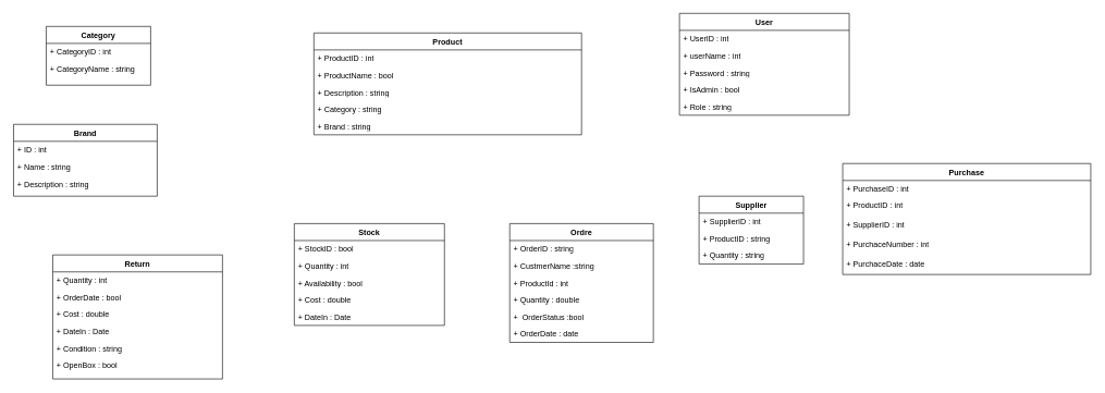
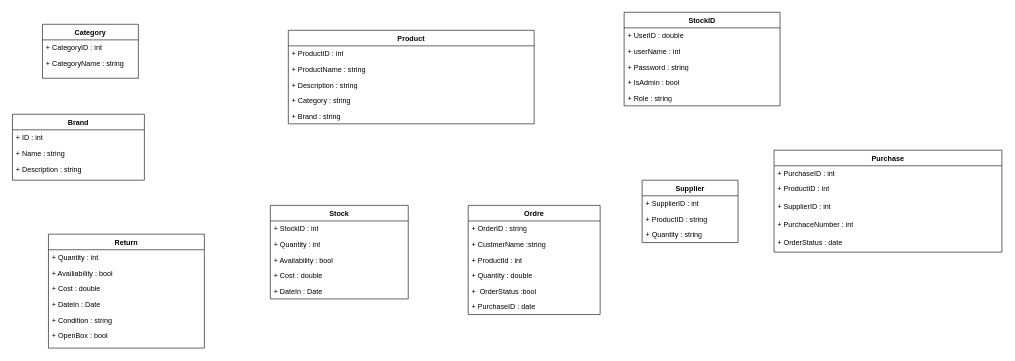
  <mxCell id="0" />
  <mxCell id="1" parent="0" />
  <mxCell id="2" value="Brand" style="swimlane;fontStyle=1;align=center;verticalAlign=top;childLayout=stackLayout;horizontal=1;startSize=26;horizontalStack=0;resizeParent=1;resizeLast=0;collapsible=1;marginBottom=0;rounded=0;shadow=0;strokeWidth=1;" parent="1" vertex="1"><mxGeometry x="20" y="190" width="220" height="110" as="geometry"><mxRectangle x="230" y="140" width="160" height="26" as="alternateBounds" /></mxGeometry></mxCell>
  <mxCell id="3" value="+ ID : int" style="text;align=left;verticalAlign=top;spacingLeft=4;spacingRight=4;overflow=hidden;rotatable=0;points=[[0,0.5],[1,0.5]];portConstraint=eastwest;" parent="2" vertex="1"><mxGeometry y="26" width="220" height="26" as="geometry" /></mxCell>
  <mxCell id="4" value="+ Name : string" style="text;align=left;verticalAlign=top;spacingLeft=4;spacingRight=4;overflow=hidden;rotatable=0;points=[[0,0.5],[1,0.5]];portConstraint=eastwest;rounded=0;shadow=0;html=0;" parent="2" vertex="1"><mxGeometry y="52" width="220" height="26" as="geometry" /></mxCell>
  <mxCell id="5" value="+ Description : string" style="text;align=left;verticalAlign=top;spacingLeft=4;spacingRight=4;overflow=hidden;rotatable=0;points=[[0,0.5],[1,0.5]];portConstraint=eastwest;rounded=0;shadow=0;html=0;" parent="2" vertex="1"><mxGeometry y="78" width="220" height="26" as="geometry" /></mxCell>
  <mxCell id="6" value="Category" style="swimlane;fontStyle=1;align=center;verticalAlign=top;childLayout=stackLayout;horizontal=1;startSize=26;horizontalStack=0;resizeParent=1;resizeLast=0;collapsible=1;marginBottom=0;rounded=0;shadow=0;strokeWidth=1;" parent="1" vertex="1"><mxGeometry x="70" y="40" width="160" height="90" as="geometry"><mxRectangle x="130" y="380" width="160" height="26" as="alternateBounds" /></mxGeometry></mxCell>
  <mxCell id="7" value="+ CategoryID : int" style="text;align=left;verticalAlign=top;spacingLeft=4;spacingRight=4;overflow=hidden;rotatable=0;points=[[0,0.5],[1,0.5]];portConstraint=eastwest;" parent="6" vertex="1"><mxGeometry y="26" width="160" height="26" as="geometry" /></mxCell>
  <mxCell id="8" value="+ CategoryName : string" style="text;align=left;verticalAlign=top;spacingLeft=4;spacingRight=4;overflow=hidden;rotatable=0;points=[[0,0.5],[1,0.5]];portConstraint=eastwest;rounded=0;shadow=0;html=0;" parent="6" vertex="1"><mxGeometry y="52" width="160" height="26" as="geometry" /></mxCell>
  <mxCell id="9" value="Product" style="swimlane;fontStyle=1;align=center;verticalAlign=top;childLayout=stackLayout;horizontal=1;startSize=26;horizontalStack=0;resizeParent=1;resizeParentMax=0;resizeLast=0;collapsible=1;marginBottom=0;whiteSpace=wrap;html=1;" parent="1" vertex="1"><mxGeometry x="480" y="50" width="410" height="156" as="geometry" /></mxCell>
  <mxCell id="10" value="+ ProductID : int" style="text;strokeColor=none;fillColor=none;align=left;verticalAlign=top;spacingLeft=4;spacingRight=4;overflow=hidden;rotatable=0;points=[[0,0.5],[1,0.5]];portConstraint=eastwest;whiteSpace=wrap;html=1;" parent="9" vertex="1"><mxGeometry y="26" width="410" height="26" as="geometry" /></mxCell>
- <mxCell id="11" value="+ ProductName : bool" style="text;strokeColor=none;fillColor=none;align=left;verticalAlign=top;spacingLeft=4;spacingRight=4;overflow=hidden;rotatable=0;points=[[0,0.5],[1,0.5]];portConstraint=eastwest;whiteSpace=wrap;html=1;" parent="9" vertex="1"><mxGeometry y="52" width="410" height="26" as="geometry" /></mxCell>
+ <mxCell id="11" value="+ ProductName : string" style="text;strokeColor=none;fillColor=none;align=left;verticalAlign=top;spacingLeft=4;spacingRight=4;overflow=hidden;rotatable=0;points=[[0,0.5],[1,0.5]];portConstraint=eastwest;whiteSpace=wrap;html=1;" parent="9" vertex="1"><mxGeometry y="52" width="410" height="26" as="geometry" /></mxCell>
  <mxCell id="12" value="+ Description : string" style="text;strokeColor=none;fillColor=none;align=left;verticalAlign=top;spacingLeft=4;spacingRight=4;overflow=hidden;rotatable=0;points=[[0,0.5],[1,0.5]];portConstraint=eastwest;whiteSpace=wrap;html=1;" parent="9" vertex="1"><mxGeometry y="78" width="410" height="26" as="geometry" /></mxCell>
  <mxCell id="13" value="+ Category : string" style="text;strokeColor=none;fillColor=none;align=left;verticalAlign=top;spacingLeft=4;spacingRight=4;overflow=hidden;rotatable=0;points=[[0,0.5],[1,0.5]];portConstraint=eastwest;whiteSpace=wrap;html=1;" parent="9" vertex="1"><mxGeometry y="104" width="410" height="26" as="geometry" /></mxCell>
  <mxCell id="14" value="+ Brand : string" style="text;strokeColor=none;fillColor=none;align=left;verticalAlign=top;spacingLeft=4;spacingRight=4;overflow=hidden;rotatable=0;points=[[0,0.5],[1,0.5]];portConstraint=eastwest;whiteSpace=wrap;html=1;" parent="9" vertex="1"><mxGeometry y="130" width="410" height="26" as="geometry" /></mxCell>
- <mxCell id="15" value="User" style="swimlane;fontStyle=1;align=center;verticalAlign=top;childLayout=stackLayout;horizontal=1;startSize=26;horizontalStack=0;resizeParent=1;resizeParentMax=0;resizeLast=0;collapsible=1;marginBottom=0;whiteSpace=wrap;html=1;" parent="1" vertex="1"><mxGeometry x="1040" width="260" height="156" as="geometry" y="20" /></mxCell>
- <mxCell id="16" value="+ UserID : int" style="text;strokeColor=none;fillColor=none;align=left;verticalAlign=top;spacingLeft=4;spacingRight=4;overflow=hidden;rotatable=0;points=[[0,0.5],[1,0.5]];portConstraint=eastwest;whiteSpace=wrap;html=1;" vertex="1" parent="15"><mxGeometry y="26" width="260" height="26" as="geometry" /></mxCell>
+ <mxCell id="15" value="StockID" style="swimlane;fontStyle=1;align=center;verticalAlign=top;childLayout=stackLayout;horizontal=1;startSize=26;horizontalStack=0;resizeParent=1;resizeParentMax=0;resizeLast=0;collapsible=1;marginBottom=0;whiteSpace=wrap;html=1;" parent="1" vertex="1"><mxGeometry x="1040" width="260" height="156" as="geometry" y="20" /></mxCell>
+ <mxCell id="16" value="+ UserID : double" style="text;strokeColor=none;fillColor=none;align=left;verticalAlign=top;spacingLeft=4;spacingRight=4;overflow=hidden;rotatable=0;points=[[0,0.5],[1,0.5]];portConstraint=eastwest;whiteSpace=wrap;html=1;" vertex="1" parent="15"><mxGeometry y="26" width="260" height="26" as="geometry" /></mxCell>
  <mxCell id="17" value="+ userName : int" style="text;strokeColor=none;fillColor=none;align=left;verticalAlign=top;spacingLeft=4;spacingRight=4;overflow=hidden;rotatable=0;points=[[0,0.5],[1,0.5]];portConstraint=eastwest;whiteSpace=wrap;html=1;" parent="15" vertex="1"><mxGeometry y="52" width="260" height="26" as="geometry" /></mxCell>
  <mxCell id="18" value="+ Password : string" style="text;strokeColor=none;fillColor=none;align=left;verticalAlign=top;spacingLeft=4;spacingRight=4;overflow=hidden;rotatable=0;points=[[0,0.5],[1,0.5]];portConstraint=eastwest;whiteSpace=wrap;html=1;" parent="15" vertex="1"><mxGeometry y="78" width="260" height="26" as="geometry" /></mxCell>
  <mxCell id="19" value="+ IsAdmin : bool" style="text;strokeColor=none;fillColor=none;align=left;verticalAlign=top;spacingLeft=4;spacingRight=4;overflow=hidden;rotatable=0;points=[[0,0.5],[1,0.5]];portConstraint=eastwest;whiteSpace=wrap;html=1;" vertex="1" parent="15"><mxGeometry y="104" width="260" height="26" as="geometry" /></mxCell>
  <mxCell id="20" value="+ Role : string" style="text;strokeColor=none;fillColor=none;align=left;verticalAlign=top;spacingLeft=4;spacingRight=4;overflow=hidden;rotatable=0;points=[[0,0.5],[1,0.5]];portConstraint=eastwest;whiteSpace=wrap;html=1;" parent="15" vertex="1"><mxGeometry y="130" width="260" height="26" as="geometry" /></mxCell>
  <mxCell id="21" value="Stock" style="swimlane;fontStyle=1;align=center;verticalAlign=top;childLayout=stackLayout;horizontal=1;startSize=26;horizontalStack=0;resizeParent=1;resizeParentMax=0;resizeLast=0;collapsible=1;marginBottom=0;whiteSpace=wrap;html=1;" parent="1" vertex="1"><mxGeometry x="450" y="342" width="230" height="156" as="geometry" /></mxCell>
- <mxCell id="22" value="+ StockID : bool" style="text;strokeColor=none;fillColor=none;align=left;verticalAlign=top;spacingLeft=4;spacingRight=4;overflow=hidden;rotatable=0;points=[[0,0.5],[1,0.5]];portConstraint=eastwest;whiteSpace=wrap;html=1;" parent="21" vertex="1"><mxGeometry y="26" width="230" height="26" as="geometry" /></mxCell>
+ <mxCell id="22" value="+ StockID : int" style="text;strokeColor=none;fillColor=none;align=left;verticalAlign=top;spacingLeft=4;spacingRight=4;overflow=hidden;rotatable=0;points=[[0,0.5],[1,0.5]];portConstraint=eastwest;whiteSpace=wrap;html=1;" parent="21" vertex="1"><mxGeometry y="26" width="230" height="26" as="geometry" /></mxCell>
  <mxCell id="23" value="+ Quantity : int" style="text;strokeColor=none;fillColor=none;align=left;verticalAlign=top;spacingLeft=4;spacingRight=4;overflow=hidden;rotatable=0;points=[[0,0.5],[1,0.5]];portConstraint=eastwest;whiteSpace=wrap;html=1;" parent="21" vertex="1"><mxGeometry y="52" width="230" height="26" as="geometry" /></mxCell>
  <mxCell id="24" value="+ Availability : bool" style="text;strokeColor=none;fillColor=none;align=left;verticalAlign=top;spacingLeft=4;spacingRight=4;overflow=hidden;rotatable=0;points=[[0,0.5],[1,0.5]];portConstraint=eastwest;whiteSpace=wrap;html=1;" parent="21" vertex="1"><mxGeometry y="78" width="230" height="26" as="geometry" /></mxCell>
  <mxCell id="25" value="+ Cost : double" style="text;strokeColor=none;fillColor=none;align=left;verticalAlign=top;spacingLeft=4;spacingRight=4;overflow=hidden;rotatable=0;points=[[0,0.5],[1,0.5]];portConstraint=eastwest;whiteSpace=wrap;html=1;" parent="21" vertex="1"><mxGeometry y="104" width="230" height="26" as="geometry" /></mxCell>
  <mxCell id="26" value="+ DateIn : Date" style="text;strokeColor=none;fillColor=none;align=left;verticalAlign=top;spacingLeft=4;spacingRight=4;overflow=hidden;rotatable=0;points=[[0,0.5],[1,0.5]];portConstraint=eastwest;whiteSpace=wrap;html=1;" parent="21" vertex="1"><mxGeometry y="130" width="230" height="26" as="geometry" /></mxCell>
  <mxCell id="27" value="Return" style="swimlane;fontStyle=1;align=center;verticalAlign=top;childLayout=stackLayout;horizontal=1;startSize=26;horizontalStack=0;resizeParent=1;resizeLast=0;collapsible=1;marginBottom=0;rounded=0;shadow=0;strokeWidth=1;" parent="1" vertex="1"><mxGeometry x="80" y="390" width="260" height="190" as="geometry"><mxRectangle x="550" y="140" width="160" height="26" as="alternateBounds" /></mxGeometry></mxCell>
  <mxCell id="28" value="+ Quantity : int" style="text;align=left;verticalAlign=top;spacingLeft=4;spacingRight=4;overflow=hidden;rotatable=0;points=[[0,0.5],[1,0.5]];portConstraint=eastwest;" parent="27" vertex="1"><mxGeometry y="26" width="260" height="26" as="geometry" /></mxCell>
- <mxCell id="29" value="+ OrderDate : bool" style="text;align=left;verticalAlign=top;spacingLeft=4;spacingRight=4;overflow=hidden;rotatable=0;points=[[0,0.5],[1,0.5]];portConstraint=eastwest;rounded=0;shadow=0;html=0;" parent="27" vertex="1"><mxGeometry y="52" width="260" height="26" as="geometry" /></mxCell>
+ <mxCell id="29" value="+ Availiability : bool" style="text;align=left;verticalAlign=top;spacingLeft=4;spacingRight=4;overflow=hidden;rotatable=0;points=[[0,0.5],[1,0.5]];portConstraint=eastwest;rounded=0;shadow=0;html=0;" parent="27" vertex="1"><mxGeometry y="52" width="260" height="26" as="geometry" /></mxCell>
  <mxCell id="30" value="+ Cost : double" style="text;align=left;verticalAlign=top;spacingLeft=4;spacingRight=4;overflow=hidden;rotatable=0;points=[[0,0.5],[1,0.5]];portConstraint=eastwest;rounded=0;shadow=0;html=0;" parent="27" vertex="1"><mxGeometry y="78" width="260" height="26" as="geometry" /></mxCell>
  <mxCell id="31" value="+ DateIn : Date" style="text;align=left;verticalAlign=top;spacingLeft=4;spacingRight=4;overflow=hidden;rotatable=0;points=[[0,0.5],[1,0.5]];portConstraint=eastwest;rounded=0;shadow=0;html=0;" parent="27" vertex="1"><mxGeometry y="104" width="260" height="26" as="geometry" /></mxCell>
  <mxCell id="32" value="+ Condition : string" style="text;align=left;verticalAlign=top;spacingLeft=4;spacingRight=4;overflow=hidden;rotatable=0;points=[[0,0.5],[1,0.5]];portConstraint=eastwest;rounded=0;shadow=0;html=0;" parent="27" vertex="1"><mxGeometry y="130" width="260" height="26" as="geometry" /></mxCell>
  <mxCell id="33" value="+ OpenBox : bool" style="text;align=left;verticalAlign=top;spacingLeft=4;spacingRight=4;overflow=hidden;rotatable=0;points=[[0,0.5],[1,0.5]];portConstraint=eastwest;" parent="27" vertex="1"><mxGeometry y="156" width="260" height="26" as="geometry" /></mxCell>
  <mxCell id="34" value="Supplier" style="swimlane;fontStyle=1;align=center;verticalAlign=top;childLayout=stackLayout;horizontal=1;startSize=26;horizontalStack=0;resizeParent=1;resizeParentMax=0;resizeLast=0;collapsible=1;marginBottom=0;whiteSpace=wrap;html=1;" parent="1" vertex="1"><mxGeometry x="1070" y="300" width="160" height="104" as="geometry" /></mxCell>
  <mxCell id="35" value="&lt;div&gt;+ SupplierID : int&lt;/div&gt;" style="text;strokeColor=none;fillColor=none;align=left;verticalAlign=top;spacingLeft=4;spacingRight=4;overflow=hidden;rotatable=0;points=[[0,0.5],[1,0.5]];portConstraint=eastwest;whiteSpace=wrap;html=1;" parent="34" vertex="1"><mxGeometry y="26" width="160" height="26" as="geometry" /></mxCell>
  <mxCell id="36" value="+ ProductID : string" style="text;strokeColor=none;fillColor=none;align=left;verticalAlign=top;spacingLeft=4;spacingRight=4;overflow=hidden;rotatable=0;points=[[0,0.5],[1,0.5]];portConstraint=eastwest;whiteSpace=wrap;html=1;" vertex="1" parent="34"><mxGeometry y="52" width="160" height="26" as="geometry" /></mxCell>
  <mxCell id="37" value="+ Quantity : string" style="text;strokeColor=none;fillColor=none;align=left;verticalAlign=top;spacingLeft=4;spacingRight=4;overflow=hidden;rotatable=0;points=[[0,0.5],[1,0.5]];portConstraint=eastwest;whiteSpace=wrap;html=1;" parent="34" vertex="1"><mxGeometry y="78" width="160" height="26" as="geometry" /></mxCell>
  <mxCell id="38" value="Ordre" style="swimlane;fontStyle=1;align=center;verticalAlign=top;childLayout=stackLayout;horizontal=1;startSize=26;horizontalStack=0;resizeParent=1;resizeParentMax=0;resizeLast=0;collapsible=1;marginBottom=0;whiteSpace=wrap;html=1;" parent="1" vertex="1"><mxGeometry x="780" y="342" width="220" height="182" as="geometry" /></mxCell>
  <mxCell id="39" value="+ OrderID : string" style="text;strokeColor=none;fillColor=none;align=left;verticalAlign=top;spacingLeft=4;spacingRight=4;overflow=hidden;rotatable=0;points=[[0,0.5],[1,0.5]];portConstraint=eastwest;whiteSpace=wrap;html=1;" parent="38" vertex="1"><mxGeometry y="26" width="220" height="26" as="geometry" /></mxCell>
  <mxCell id="40" value="+ CustmerName :string" style="text;strokeColor=none;fillColor=none;align=left;verticalAlign=top;spacingLeft=4;spacingRight=4;overflow=hidden;rotatable=0;points=[[0,0.5],[1,0.5]];portConstraint=eastwest;whiteSpace=wrap;html=1;" parent="38" vertex="1"><mxGeometry y="52" width="220" height="26" as="geometry" /></mxCell>
  <mxCell id="41" value="+ ProductId : int" style="text;strokeColor=none;fillColor=none;align=left;verticalAlign=top;spacingLeft=4;spacingRight=4;overflow=hidden;rotatable=0;points=[[0,0.5],[1,0.5]];portConstraint=eastwest;whiteSpace=wrap;html=1;" parent="38" vertex="1"><mxGeometry y="78" width="220" height="26" as="geometry" /></mxCell>
  <mxCell id="42" value="+ Quantity : double " style="text;strokeColor=none;fillColor=none;align=left;verticalAlign=top;spacingLeft=4;spacingRight=4;overflow=hidden;rotatable=0;points=[[0,0.5],[1,0.5]];portConstraint=eastwest;whiteSpace=wrap;html=1;" parent="38" vertex="1"><mxGeometry y="104" width="220" height="26" as="geometry" /></mxCell>
  <mxCell id="43" value="+&amp;nbsp; OrderStatus :bool" style="text;strokeColor=none;fillColor=none;align=left;verticalAlign=top;spacingLeft=4;spacingRight=4;overflow=hidden;rotatable=0;points=[[0,0.5],[1,0.5]];portConstraint=eastwest;whiteSpace=wrap;html=1;" parent="38" vertex="1"><mxGeometry y="130" width="220" height="26" as="geometry" /></mxCell>
- <mxCell id="44" value="+ OrderDate : date" style="text;strokeColor=none;fillColor=none;align=left;verticalAlign=top;spacingLeft=4;spacingRight=4;overflow=hidden;rotatable=0;points=[[0,0.5],[1,0.5]];portConstraint=eastwest;whiteSpace=wrap;html=1;" parent="38" vertex="1"><mxGeometry y="156" width="220" height="26" as="geometry" /></mxCell>
+ <mxCell id="44" value="+ PurchaseID : date" style="text;strokeColor=none;fillColor=none;align=left;verticalAlign=top;spacingLeft=4;spacingRight=4;overflow=hidden;rotatable=0;points=[[0,0.5],[1,0.5]];portConstraint=eastwest;whiteSpace=wrap;html=1;" parent="38" vertex="1"><mxGeometry y="156" width="220" height="26" as="geometry" /></mxCell>
  <mxCell id="45" value="Purchase" style="swimlane;fontStyle=1;align=center;verticalAlign=top;childLayout=stackLayout;horizontal=1;startSize=26;horizontalStack=0;resizeParent=1;resizeParentMax=0;resizeLast=0;collapsible=1;marginBottom=0;whiteSpace=wrap;html=1;" parent="1" vertex="1"><mxGeometry x="1290" y="250" width="380" height="170" as="geometry" /></mxCell>
  <mxCell id="46" value="+ PurchaseID : int" style="text;strokeColor=none;fillColor=none;align=left;verticalAlign=top;spacingLeft=4;spacingRight=4;overflow=hidden;rotatable=0;points=[[0,0.5],[1,0.5]];portConstraint=eastwest;whiteSpace=wrap;html=1;" parent="45" vertex="1"><mxGeometry y="26" width="380" height="24" as="geometry" /></mxCell>
  <mxCell id="47" value="+ ProductID : int" style="text;strokeColor=none;fillColor=none;align=left;verticalAlign=top;spacingLeft=4;spacingRight=4;overflow=hidden;rotatable=0;points=[[0,0.5],[1,0.5]];portConstraint=eastwest;whiteSpace=wrap;html=1;" parent="45" vertex="1"><mxGeometry y="50" width="380" height="30" as="geometry" /></mxCell>
  <mxCell id="48" value="&lt;div&gt;+ SupplierID : int&lt;/div&gt;" style="text;strokeColor=none;fillColor=none;align=left;verticalAlign=top;spacingLeft=4;spacingRight=4;overflow=hidden;rotatable=0;points=[[0,0.5],[1,0.5]];portConstraint=eastwest;whiteSpace=wrap;html=1;" parent="45" vertex="1"><mxGeometry y="80" width="380" height="30" as="geometry" /></mxCell>
  <mxCell id="49" value="+ PurchaceNumber : int" style="text;strokeColor=none;fillColor=none;align=left;verticalAlign=top;spacingLeft=4;spacingRight=4;overflow=hidden;rotatable=0;points=[[0,0.5],[1,0.5]];portConstraint=eastwest;whiteSpace=wrap;html=1;" parent="45" vertex="1"><mxGeometry y="110" width="380" height="30" as="geometry" /></mxCell>
- <mxCell id="50" value="+ PurchaceDate : date" style="text;strokeColor=none;fillColor=none;align=left;verticalAlign=top;spacingLeft=4;spacingRight=4;overflow=hidden;rotatable=0;points=[[0,0.5],[1,0.5]];portConstraint=eastwest;whiteSpace=wrap;html=1;" parent="45" vertex="1"><mxGeometry y="140" width="380" height="30" as="geometry" /></mxCell>
+ <mxCell id="50" value="+ OrderStatus : date" style="text;strokeColor=none;fillColor=none;align=left;verticalAlign=top;spacingLeft=4;spacingRight=4;overflow=hidden;rotatable=0;points=[[0,0.5],[1,0.5]];portConstraint=eastwest;whiteSpace=wrap;html=1;" parent="45" vertex="1"><mxGeometry y="140" width="380" height="30" as="geometry" /></mxCell>
